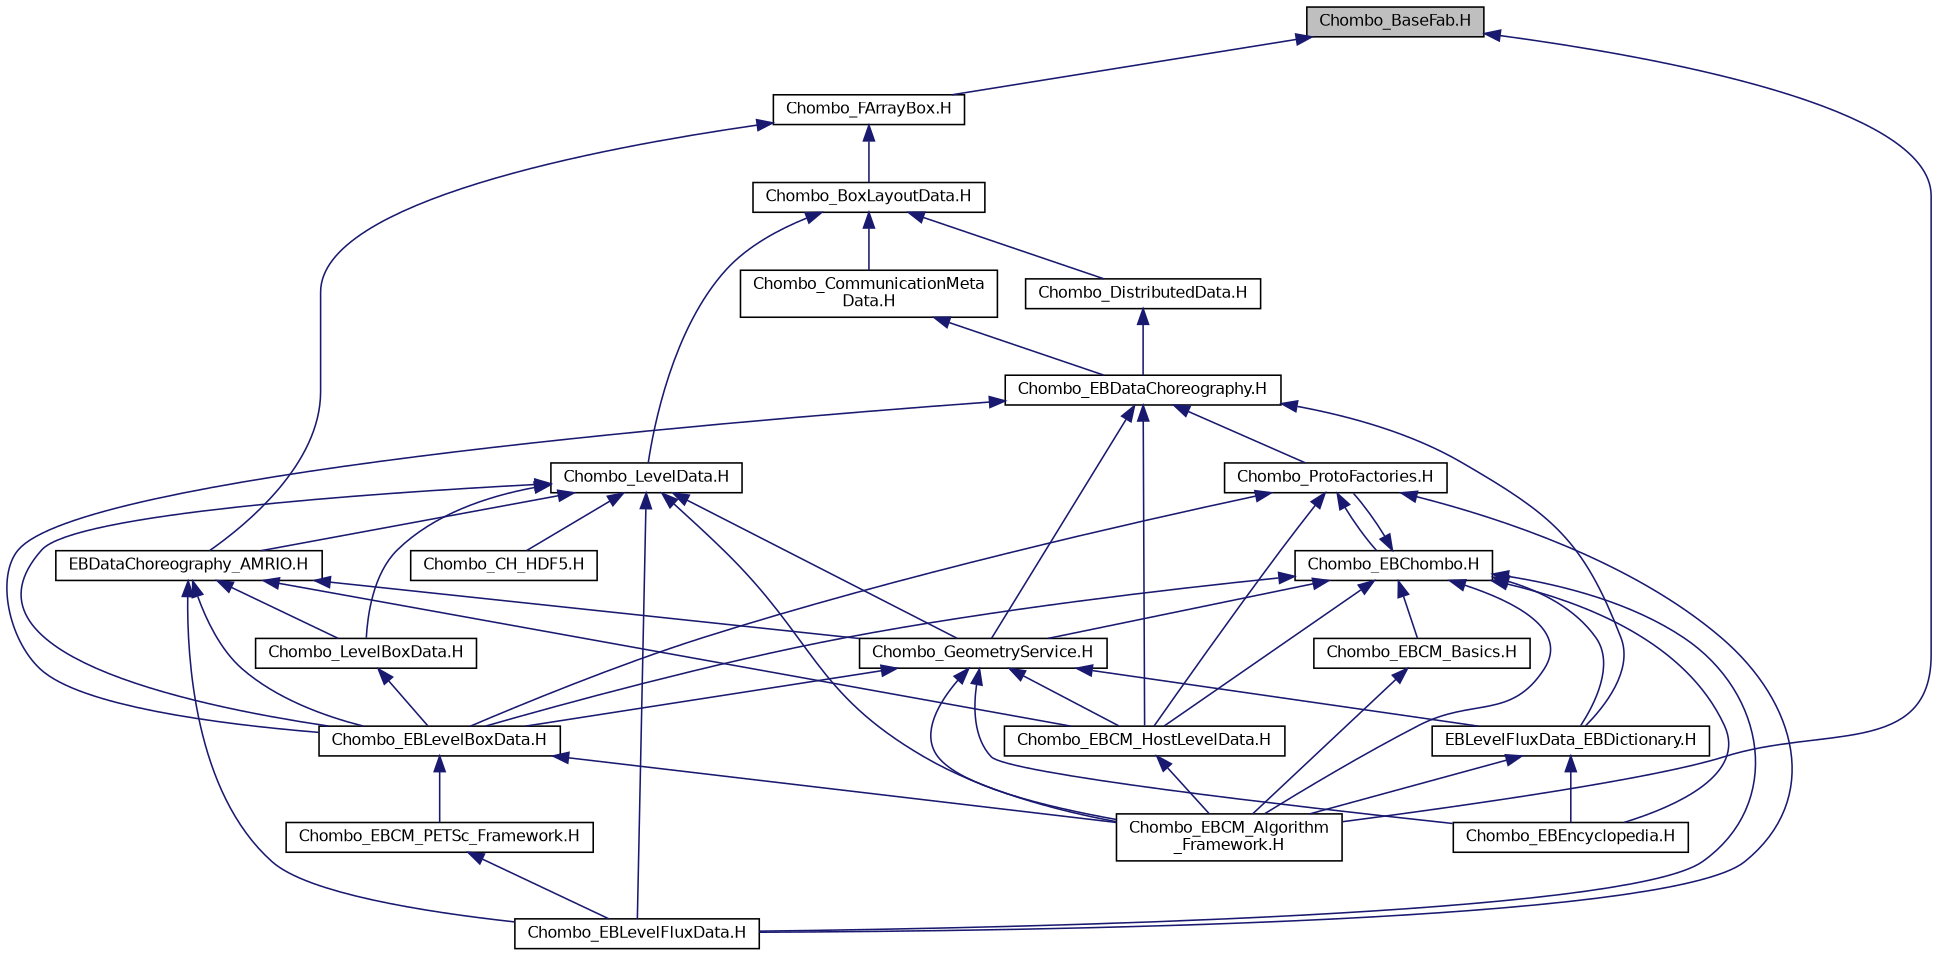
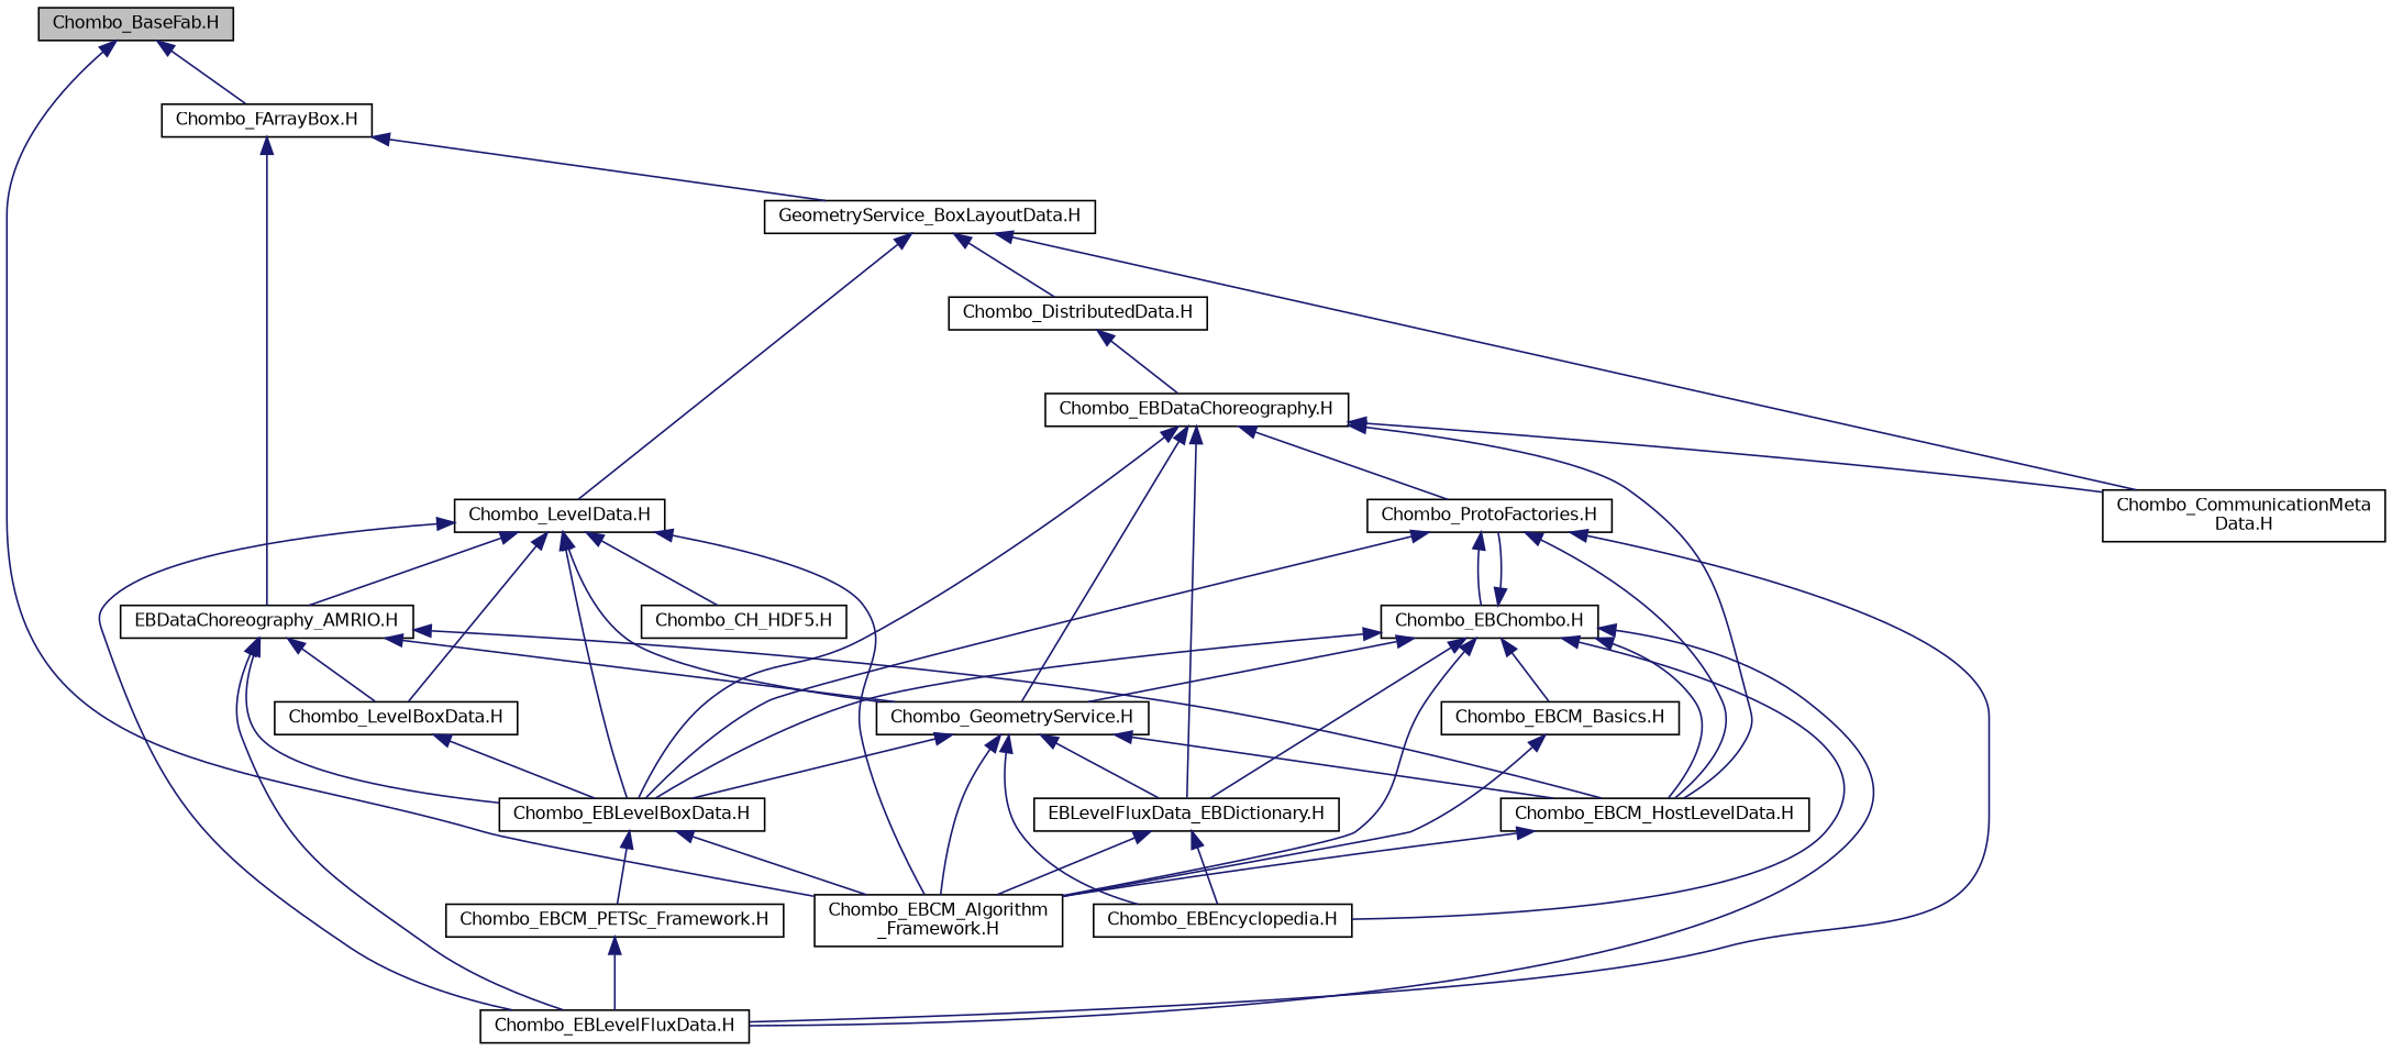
  digraph {
    node [color=black fillcolor=white fontname=Helvetica fontsize=10 shape=record style=filled]
    edge [color=midnightblue dir=back fontname=Helvetica fontsize=10 labelfontname=Helvetica labelfontsize=10 style=solid]
    n1 [fillcolor=grey75 fontcolor=black height=0.2 label="Chombo_BaseFab.H" width=0.4]
    n2 [height=0.2 label="Chombo_FArrayBox.H" width=0.4]
    n3 [height=0.2 label="Chombo_EBCM_Algorithm\l_Framework.H" width=0.4]
-   n4 [height=0.2 label="Chombo_BoxLayoutData.H" width=0.4]
+   n4 [height=0.2 label="GeometryService_BoxLayoutData.H" width=0.4]
    n5 [height=0.2 label="EBDataChoreography_AMRIO.H" width=0.4]
    n6 [height=0.2 label="Chombo_LevelData.H" width=0.4]
    n7 [height=0.2 label="Chombo_CommunicationMeta\lData.H" width=0.4]
    n8 [height=0.2 label="Chombo_DistributedData.H" width=0.4]
    n9 [height=0.2 label="Chombo_LevelBoxData.H" width=0.4]
    n10 [height=0.2 label="Chombo_EBLevelBoxData.H" width=0.4]
    n11 [height=0.2 label="Chombo_EBLevelFluxData.H" width=0.4]
    n12 [height=0.2 label="Chombo_GeometryService.H" width=0.4]
    n13 [height=0.2 label="Chombo_EBCM_HostLevelData.H" width=0.4]
    n14 [height=0.2 label="Chombo_CH_HDF5.H" width=0.4]
    n15 [height=0.2 label="Chombo_EBDataChoreography.H" width=0.4]
    n16 [height=0.2 label="Chombo_EBCM_PETSc_Framework.H" width=0.4]
    n17 [height=0.2 label="EBLevelFluxData_EBDictionary.H" width=0.4]
    n18 [height=0.2 label="Chombo_EBEncyclopedia.H" width=0.4]
    n19 [height=0.2 label="Chombo_ProtoFactories.H" width=0.4]
    n20 [height=0.2 label="Chombo_EBChombo.H" width=0.4]
    n21 [height=0.2 label="Chombo_EBCM_Basics.H" width=0.4]
    n1 -> n2
    n1 -> n3
    n2 -> n4
    n2 -> n5
    n4 -> n6
    n4 -> n7
    n4 -> n8
    n5 -> n9
    n5 -> n10
    n5 -> n11
    n5 -> n12
    n5 -> n13
    n6 -> n3
    n6 -> n5
    n6 -> n9
    n6 -> n10
    n6 -> n11
    n6 -> n12
    n6 -> n14
-   n7 -> n15
+   n15 -> n7
    n8 -> n15
    n9 -> n10
    n10 -> n3
    n10 -> n16
    n12 -> n3
    n12 -> n10
    n12 -> n13
    n12 -> n17
    n12 -> n18
    n13 -> n3
    n15 -> n10
    n15 -> n12
    n15 -> n13
    n15 -> n17
    n15 -> n19
    n16 -> n11
    n17 -> n3
    n17 -> n18
    n19 -> n10
    n19 -> n11
    n19 -> n13
    n19 -> n20
    n20 -> n3
    n20 -> n10
    n20 -> n11
    n20 -> n12
    n20 -> n13
    n20 -> n17
    n20 -> n18
    n20 -> n19
    n20 -> n21
    n21 -> n3
  }
